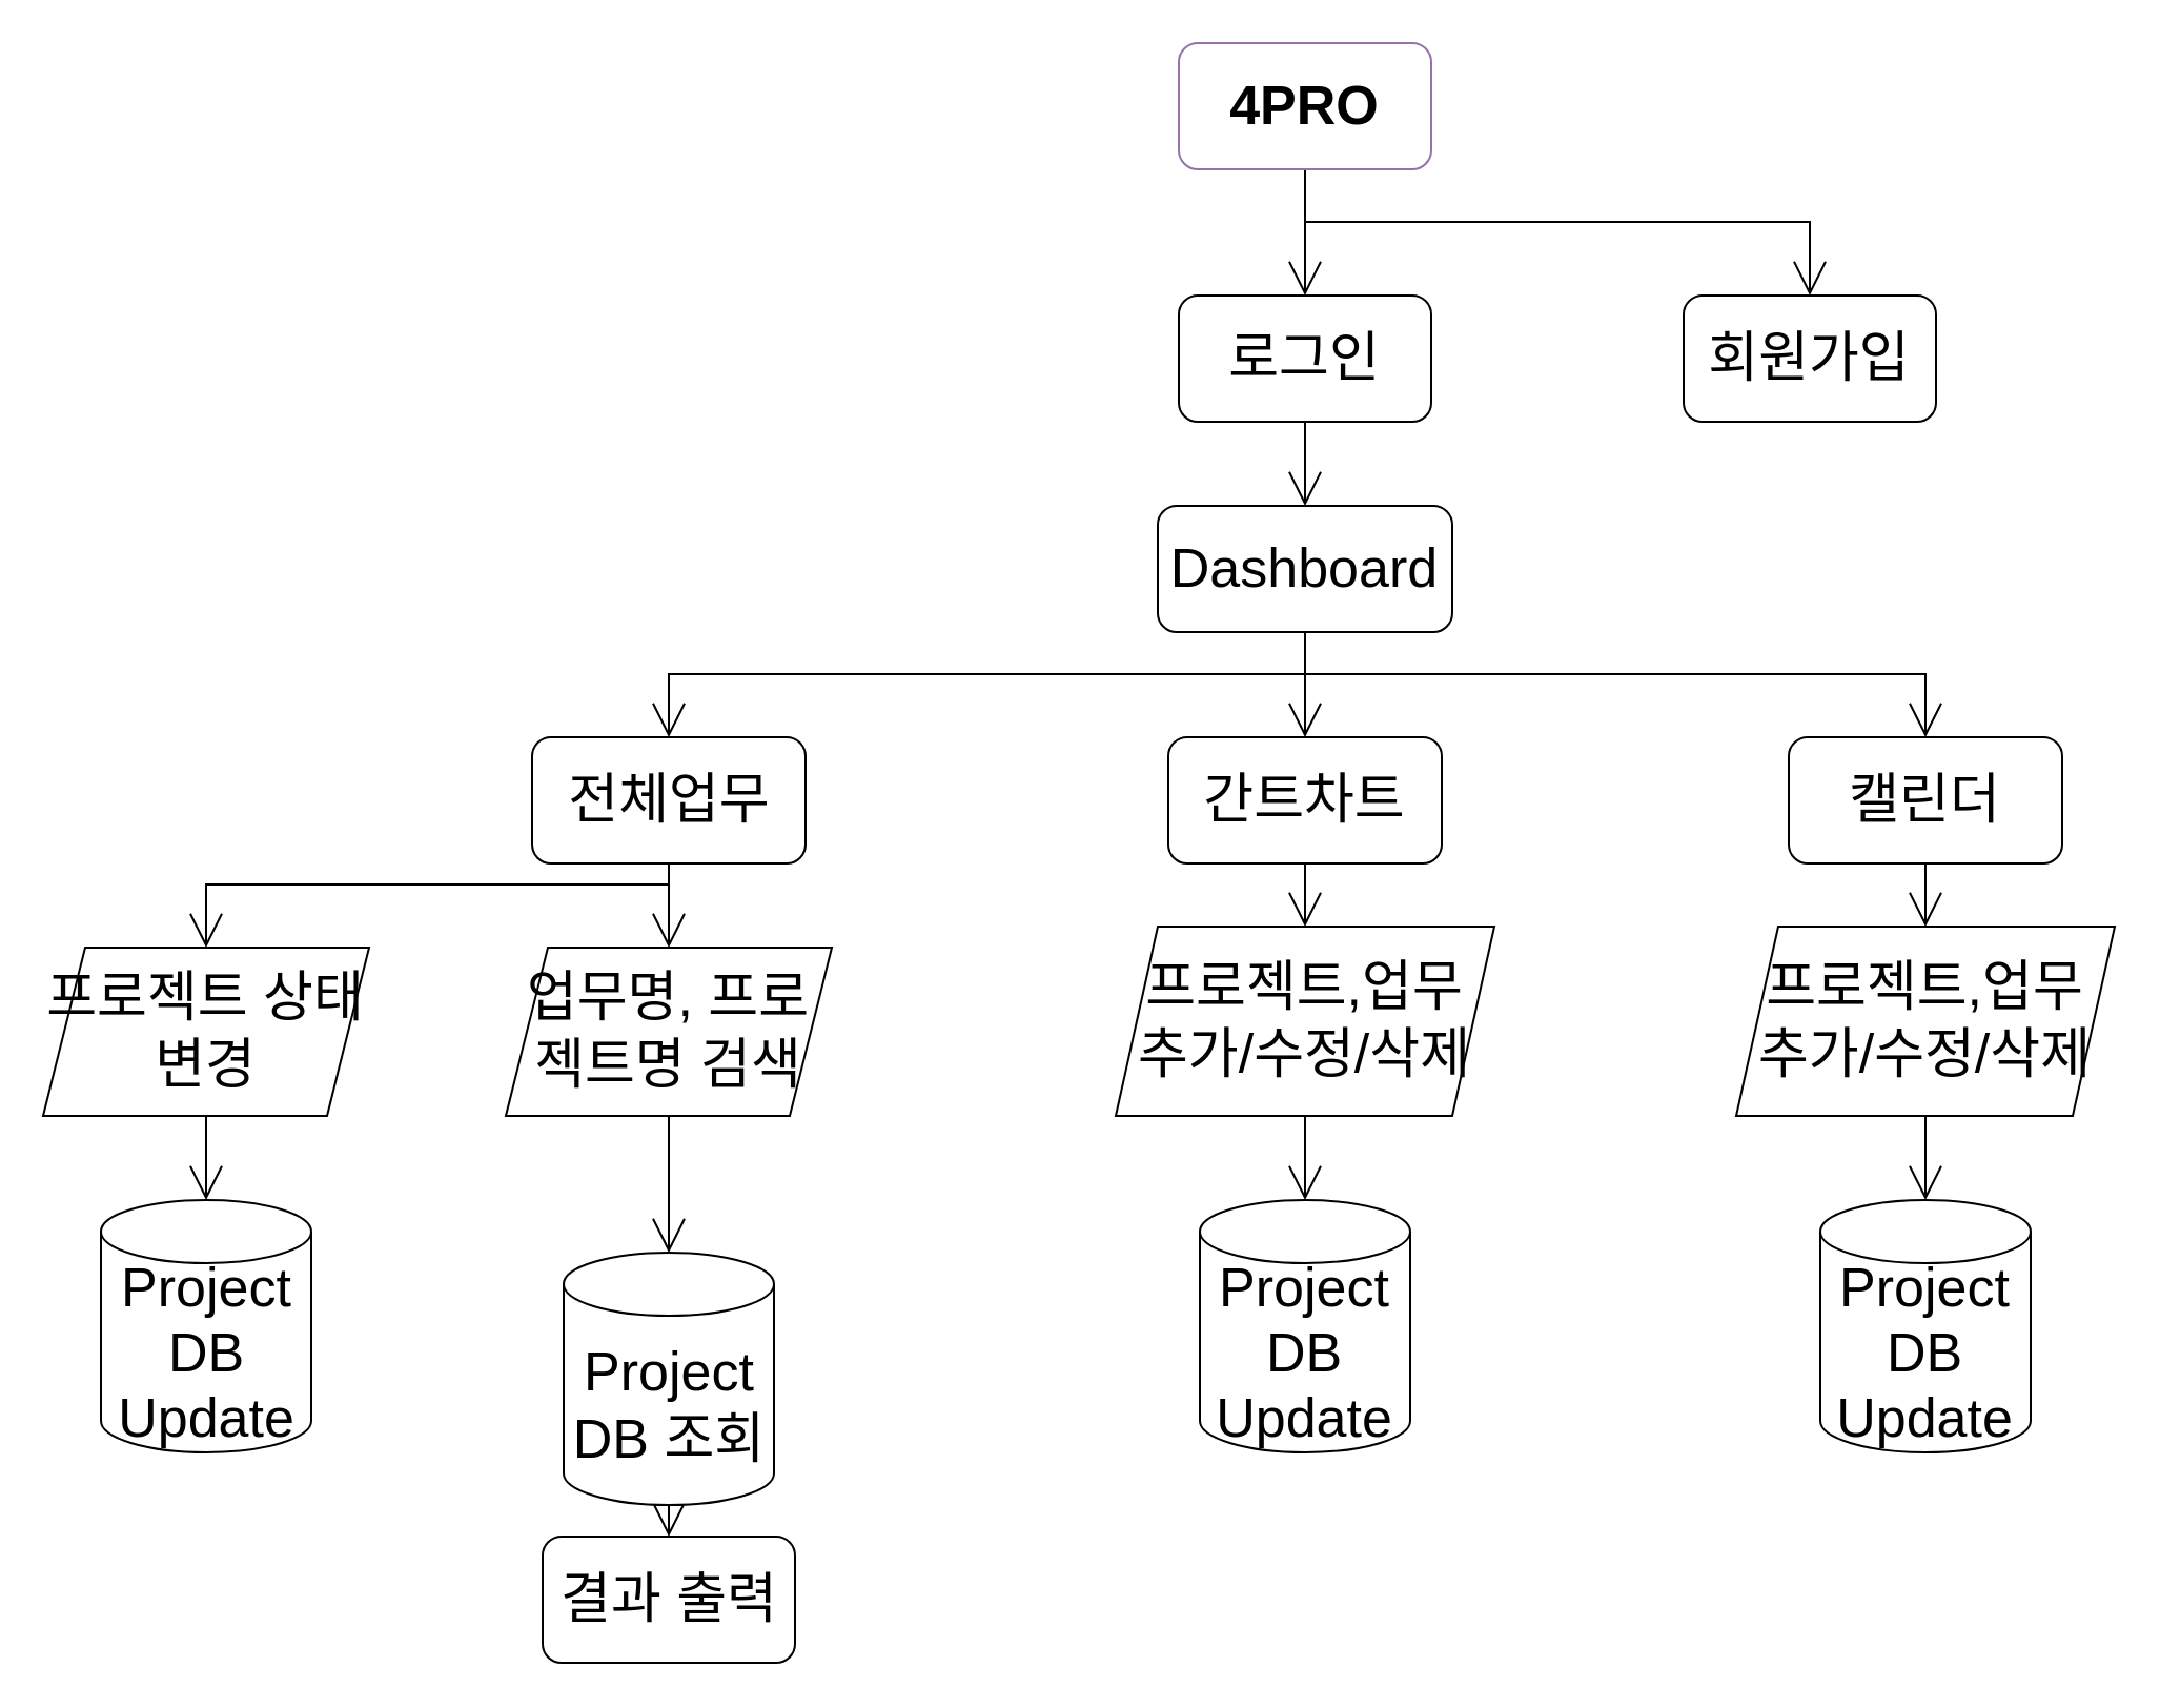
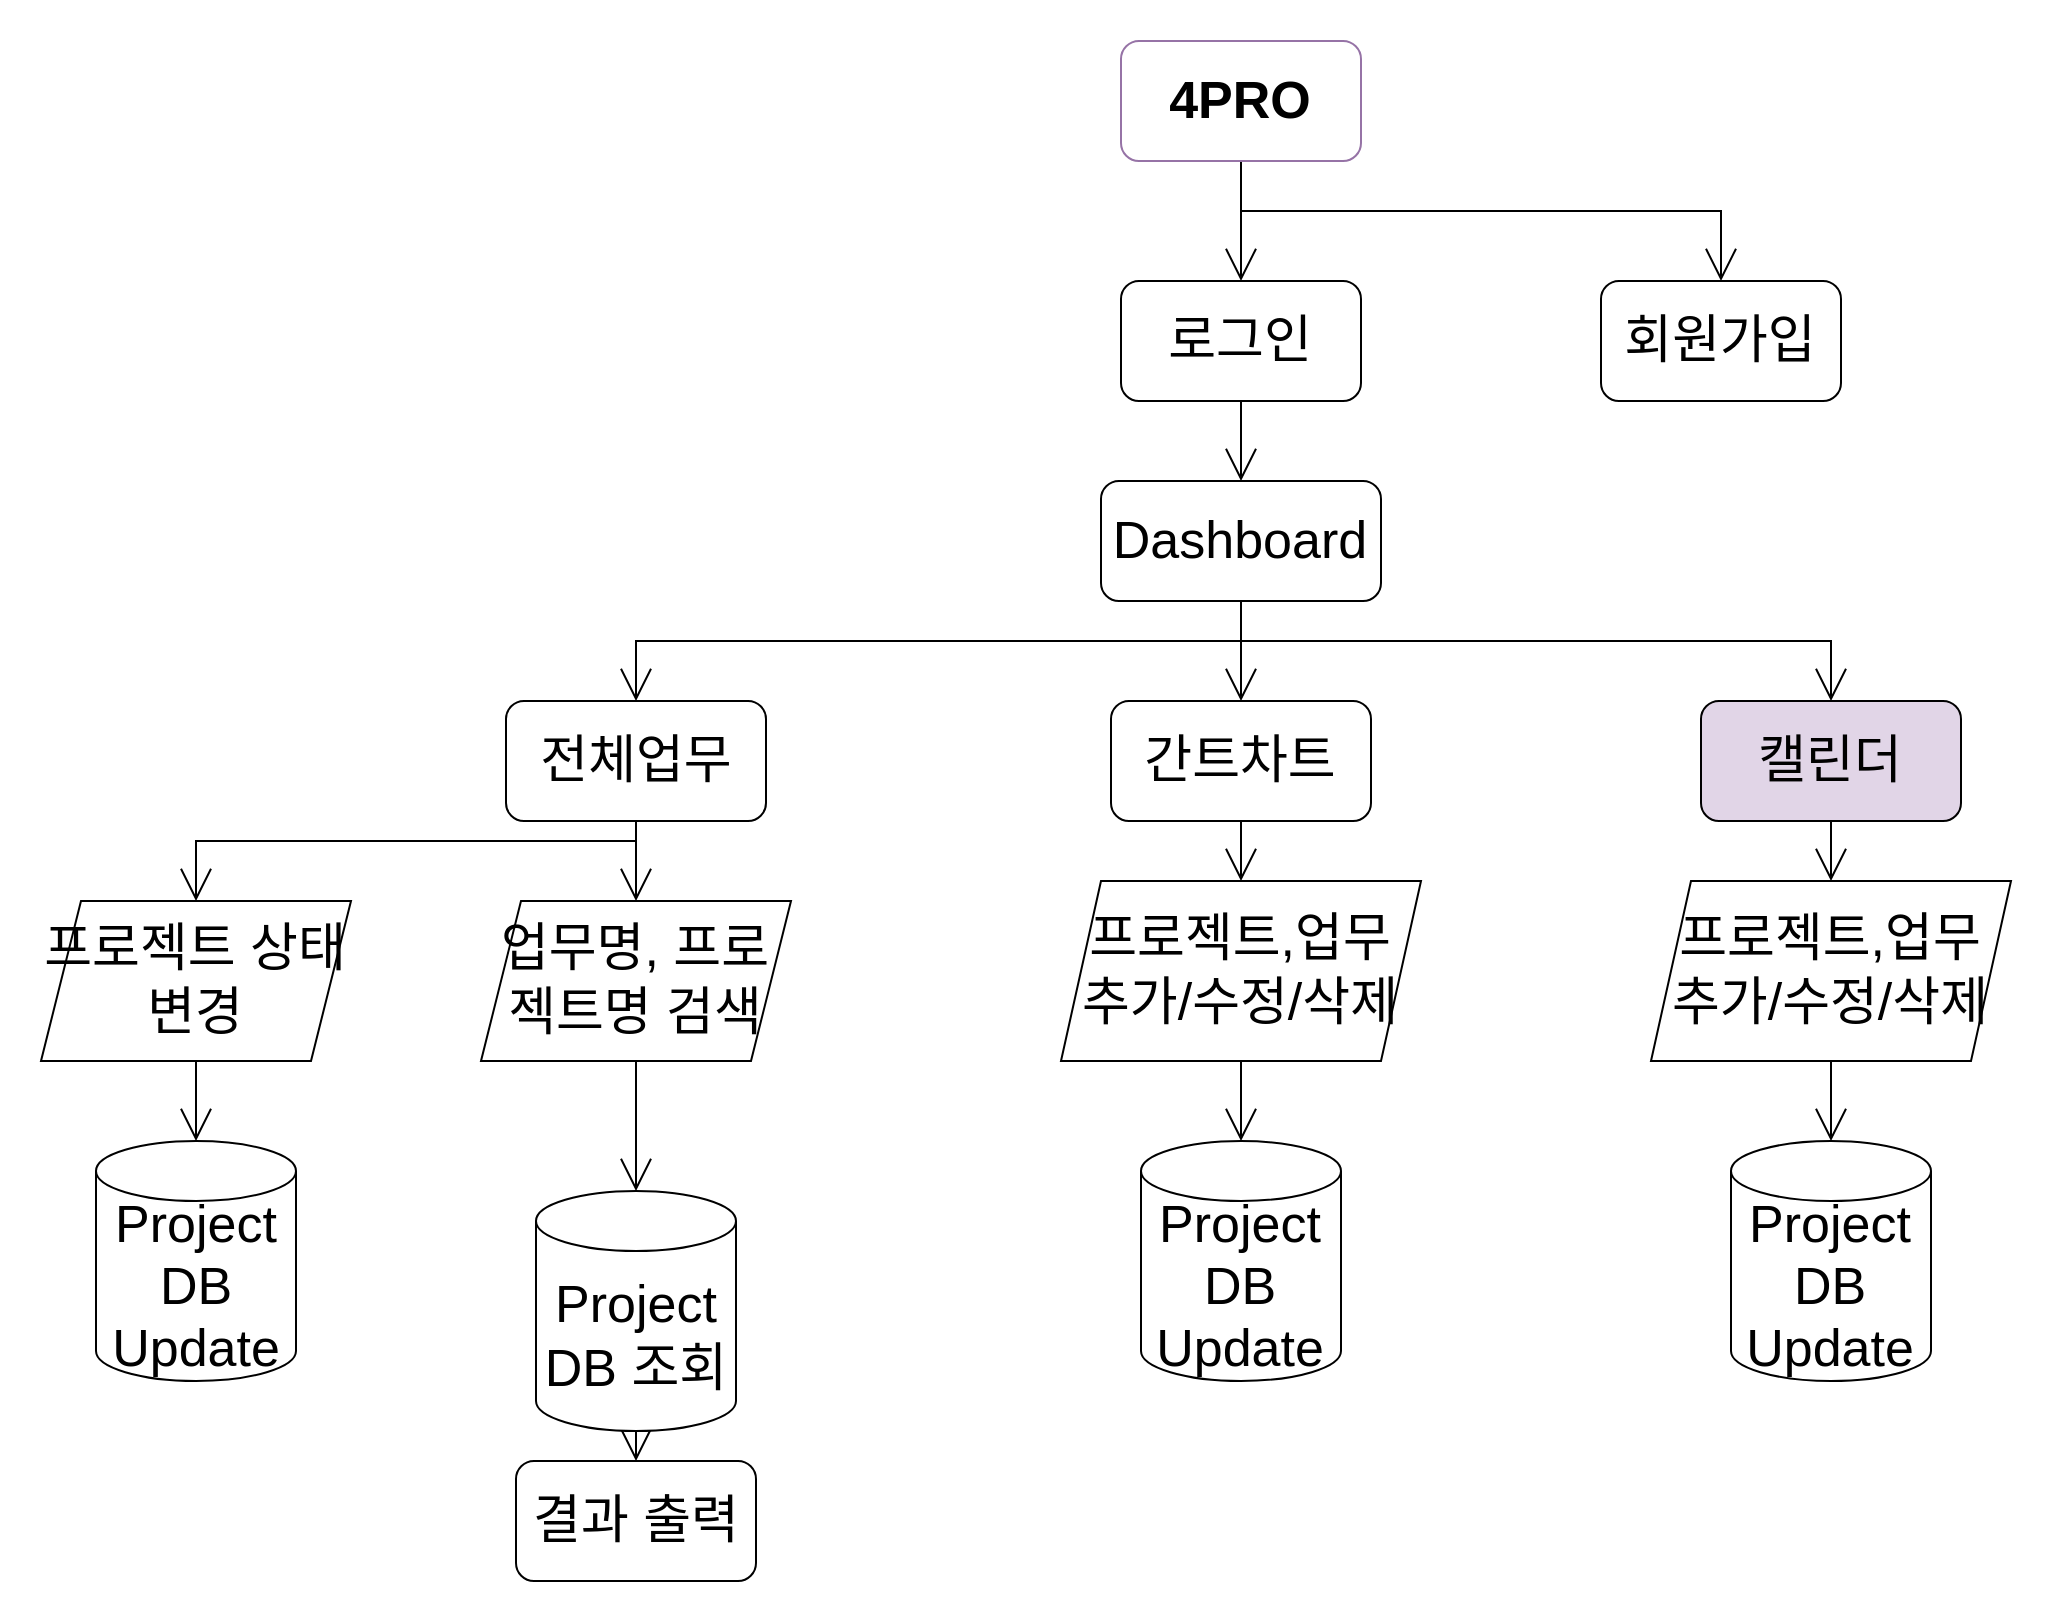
  <mxCell id="0" />
  <mxCell id="1" parent="0" />
  <mxCell id="2" style="edgeStyle=orthogonalEdgeStyle;orthogonalLoop=1;jettySize=auto;html=1;exitX=0.5;exitY=1;exitDx=0;exitDy=0;entryX=0.5;entryY=0;entryDx=0;entryDy=0;fontSize=26;endArrow=open;startSize=14;endSize=14;sourcePerimeterSpacing=8;targetPerimeterSpacing=8;endFill=0;elbow=vertical;" edge="1" parent="1" source="4" target="6"><mxGeometry relative="1" as="geometry" /></mxCell>
  <mxCell id="3" style="edgeStyle=orthogonalEdgeStyle;orthogonalLoop=1;jettySize=auto;html=1;exitX=0.5;exitY=1;exitDx=0;exitDy=0;entryX=0.5;entryY=0;entryDx=0;entryDy=0;fontSize=26;endArrow=open;endFill=0;startSize=14;endSize=14;sourcePerimeterSpacing=8;targetPerimeterSpacing=8;elbow=vertical;rounded=0;" edge="1" parent="1" source="4" target="11"><mxGeometry relative="1" as="geometry" /></mxCell>
  <mxCell id="4" value="4PRO" style="rounded=1;whiteSpace=wrap;html=1;hachureGap=4;fillColor=#ffffff;strokeColor=#9673a6;fontSize=26;fontStyle=1;" vertex="1" parent="1"><mxGeometry x="560" y="20" width="120" height="60" as="geometry" /></mxCell>
  <mxCell id="5" style="edgeStyle=none;curved=1;orthogonalLoop=1;jettySize=auto;html=1;exitX=0.5;exitY=1;exitDx=0;exitDy=0;entryX=0.5;entryY=0;entryDx=0;entryDy=0;fontSize=26;endArrow=open;startSize=14;endSize=14;sourcePerimeterSpacing=8;targetPerimeterSpacing=8;" edge="1" parent="1" source="6" target="10"><mxGeometry relative="1" as="geometry" /></mxCell>
  <mxCell id="6" value="로그인" style="rounded=1;whiteSpace=wrap;html=1;hachureGap=4;fontSize=26;" vertex="1" parent="1"><mxGeometry x="560" y="140" width="120" height="60" as="geometry" /></mxCell>
  <mxCell id="7" style="edgeStyle=orthogonalEdgeStyle;rounded=0;orthogonalLoop=1;jettySize=auto;html=1;exitX=0.5;exitY=1;exitDx=0;exitDy=0;entryX=0.5;entryY=0;entryDx=0;entryDy=0;fontSize=26;endArrow=open;endFill=0;startSize=14;endSize=14;sourcePerimeterSpacing=8;targetPerimeterSpacing=8;elbow=vertical;" edge="1" parent="1" source="10" target="14"><mxGeometry relative="1" as="geometry" /></mxCell>
  <mxCell id="8" style="edgeStyle=orthogonalEdgeStyle;rounded=0;orthogonalLoop=1;jettySize=auto;html=1;exitX=0.5;exitY=1;exitDx=0;exitDy=0;entryX=0.5;entryY=0;entryDx=0;entryDy=0;fontSize=26;endArrow=open;endFill=0;startSize=14;endSize=14;sourcePerimeterSpacing=8;targetPerimeterSpacing=8;elbow=vertical;" edge="1" parent="1" source="10" target="16"><mxGeometry relative="1" as="geometry" /></mxCell>
  <mxCell id="9" style="edgeStyle=orthogonalEdgeStyle;rounded=0;orthogonalLoop=1;jettySize=auto;html=1;exitX=0.5;exitY=1;exitDx=0;exitDy=0;entryX=0.5;entryY=0;entryDx=0;entryDy=0;fontSize=26;endArrow=open;endFill=0;startSize=14;endSize=14;sourcePerimeterSpacing=8;targetPerimeterSpacing=8;elbow=vertical;" edge="1" parent="1" source="10" target="18"><mxGeometry relative="1" as="geometry" /></mxCell>
  <mxCell id="10" value="Dashboard" style="rounded=1;whiteSpace=wrap;html=1;hachureGap=4;fontSize=26;" vertex="1" parent="1"><mxGeometry x="550" y="240" width="140" height="60" as="geometry" /></mxCell>
  <mxCell id="11" value="회원가입" style="rounded=1;whiteSpace=wrap;html=1;hachureGap=4;fontSize=26;" vertex="1" parent="1"><mxGeometry x="800" y="140" width="120" height="60" as="geometry" /></mxCell>
  <mxCell id="12" style="edgeStyle=orthogonalEdgeStyle;rounded=0;orthogonalLoop=1;jettySize=auto;html=1;exitX=0.5;exitY=1;exitDx=0;exitDy=0;entryX=0.5;entryY=0;entryDx=0;entryDy=0;fontSize=26;endArrow=open;endFill=0;startSize=14;endSize=14;sourcePerimeterSpacing=8;targetPerimeterSpacing=8;elbow=vertical;" edge="1" parent="1" source="14" target="20"><mxGeometry relative="1" as="geometry" /></mxCell>
  <mxCell id="13" style="edgeStyle=orthogonalEdgeStyle;rounded=0;orthogonalLoop=1;jettySize=auto;html=1;exitX=0.5;exitY=1;exitDx=0;exitDy=0;entryX=0.5;entryY=0;entryDx=0;entryDy=0;fontSize=26;endArrow=open;endFill=0;startSize=14;endSize=14;sourcePerimeterSpacing=8;targetPerimeterSpacing=8;elbow=vertical;" edge="1" parent="1" source="14" target="25"><mxGeometry relative="1" as="geometry"><Array as="points"><mxPoint x="318" y="420" /><mxPoint x="98" y="420" /></Array></mxGeometry></mxCell>
  <mxCell id="14" value="전체업무" style="rounded=1;whiteSpace=wrap;html=1;hachureGap=4;fontSize=26;" vertex="1" parent="1"><mxGeometry x="252.5" y="350" width="130" height="60" as="geometry" /></mxCell>
  <mxCell id="15" style="edgeStyle=orthogonalEdgeStyle;rounded=0;orthogonalLoop=1;jettySize=auto;html=1;exitX=0.5;exitY=1;exitDx=0;exitDy=0;entryX=0.5;entryY=0;entryDx=0;entryDy=0;fontSize=26;endArrow=open;endFill=0;startSize=14;endSize=14;sourcePerimeterSpacing=8;targetPerimeterSpacing=8;elbow=vertical;" edge="1" parent="1" source="16" target="28"><mxGeometry relative="1" as="geometry" /></mxCell>
  <mxCell id="16" value="간트차트" style="rounded=1;whiteSpace=wrap;html=1;hachureGap=4;fontSize=26;" vertex="1" parent="1"><mxGeometry x="555" y="350" width="130" height="60" as="geometry" /></mxCell>
  <mxCell id="17" style="edgeStyle=orthogonalEdgeStyle;rounded=0;orthogonalLoop=1;jettySize=auto;html=1;exitX=0.5;exitY=1;exitDx=0;exitDy=0;entryX=0.5;entryY=0;entryDx=0;entryDy=0;fontSize=26;endArrow=open;endFill=0;startSize=14;endSize=14;sourcePerimeterSpacing=8;targetPerimeterSpacing=8;elbow=vertical;" edge="1" parent="1" source="18" target="31"><mxGeometry relative="1" as="geometry" /></mxCell>
- <mxCell id="18" value="캘린더" style="rounded=1;whiteSpace=wrap;html=1;hachureGap=4;fontSize=26;" vertex="1" parent="1"><mxGeometry x="850" y="350" width="130" height="60" as="geometry" /></mxCell>
+ <mxCell id="18" value="캘린더" style="rounded=1;whiteSpace=wrap;html=1;hachureGap=4;fontSize=26;fillColor=#e1d5e7;" vertex="1" parent="1"><mxGeometry x="850" y="350" width="130" height="60" as="geometry" /></mxCell>
  <mxCell id="19" style="edgeStyle=orthogonalEdgeStyle;rounded=0;orthogonalLoop=1;jettySize=auto;html=1;exitX=0.5;exitY=1;exitDx=0;exitDy=0;entryX=0.5;entryY=0;entryDx=0;entryDy=0;entryPerimeter=0;fontSize=26;endArrow=open;endFill=0;startSize=14;endSize=14;sourcePerimeterSpacing=8;targetPerimeterSpacing=8;elbow=vertical;" edge="1" parent="1" source="20" target="22"><mxGeometry relative="1" as="geometry" /></mxCell>
  <mxCell id="20" value="업무명, 프로젝트명 검색" style="shape=parallelogram;perimeter=parallelogramPerimeter;whiteSpace=wrap;html=1;fixedSize=1;hachureGap=4;fontSize=26;" vertex="1" parent="1"><mxGeometry x="240" y="450" width="155" height="80" as="geometry" /></mxCell>
  <mxCell id="21" value="" style="edgeStyle=orthogonalEdgeStyle;rounded=0;orthogonalLoop=1;jettySize=auto;html=1;fontSize=26;endArrow=open;endFill=0;startSize=14;endSize=14;sourcePerimeterSpacing=8;targetPerimeterSpacing=8;elbow=vertical;exitX=0.5;exitY=1;exitDx=0;exitDy=0;exitPerimeter=0;entryX=0.5;entryY=0;entryDx=0;entryDy=0;" edge="1" parent="1" source="22" target="23"><mxGeometry relative="1" as="geometry" /></mxCell>
  <mxCell id="22" value="Project DB 조회" style="shape=cylinder3;whiteSpace=wrap;html=1;boundedLbl=1;backgroundOutline=1;size=15;hachureGap=4;fontSize=26;" vertex="1" parent="1"><mxGeometry x="267.5" y="595" width="100" height="120" as="geometry" /></mxCell>
  <mxCell id="23" value="결과 출력" style="rounded=1;whiteSpace=wrap;html=1;hachureGap=4;fontSize=26;" vertex="1" parent="1"><mxGeometry x="257.5" y="730" width="120" height="60" as="geometry" /></mxCell>
  <mxCell id="24" style="edgeStyle=orthogonalEdgeStyle;rounded=0;orthogonalLoop=1;jettySize=auto;html=1;exitX=0.5;exitY=1;exitDx=0;exitDy=0;entryX=0.5;entryY=0;entryDx=0;entryDy=0;entryPerimeter=0;fontSize=26;endArrow=open;endFill=0;startSize=14;endSize=14;sourcePerimeterSpacing=8;targetPerimeterSpacing=8;elbow=vertical;" edge="1" parent="1" source="25" target="26"><mxGeometry relative="1" as="geometry" /></mxCell>
  <mxCell id="25" value="프로젝트 상태 변경" style="shape=parallelogram;perimeter=parallelogramPerimeter;whiteSpace=wrap;html=1;fixedSize=1;hachureGap=4;fontSize=26;" vertex="1" parent="1"><mxGeometry x="20" y="450" width="155" height="80" as="geometry" /></mxCell>
  <mxCell id="26" value="Project DB Update" style="shape=cylinder3;whiteSpace=wrap;html=1;boundedLbl=1;backgroundOutline=1;size=15;hachureGap=4;fontSize=26;" vertex="1" parent="1"><mxGeometry x="47.5" y="570" width="100" height="120" as="geometry" /></mxCell>
  <mxCell id="27" style="edgeStyle=orthogonalEdgeStyle;rounded=0;orthogonalLoop=1;jettySize=auto;html=1;exitX=0.5;exitY=1;exitDx=0;exitDy=0;entryX=0.5;entryY=0;entryDx=0;entryDy=0;entryPerimeter=0;fontSize=26;endArrow=open;endFill=0;startSize=14;endSize=14;sourcePerimeterSpacing=8;targetPerimeterSpacing=8;elbow=vertical;" edge="1" parent="1" source="28" target="29"><mxGeometry relative="1" as="geometry" /></mxCell>
  <mxCell id="28" value="프로젝트,업무 추가/수정/삭제" style="shape=parallelogram;perimeter=parallelogramPerimeter;whiteSpace=wrap;html=1;fixedSize=1;hachureGap=4;fontSize=26;" vertex="1" parent="1"><mxGeometry x="530" y="440" width="180" height="90" as="geometry" /></mxCell>
  <mxCell id="29" value="Project DB Update" style="shape=cylinder3;whiteSpace=wrap;html=1;boundedLbl=1;backgroundOutline=1;size=15;hachureGap=4;fontSize=26;" vertex="1" parent="1"><mxGeometry y="570" width="100" height="120" as="geometry" x="570" /></mxCell>
  <mxCell id="30" style="edgeStyle=orthogonalEdgeStyle;rounded=0;orthogonalLoop=1;jettySize=auto;html=1;exitX=0.5;exitY=1;exitDx=0;exitDy=0;entryX=0.5;entryY=0;entryDx=0;entryDy=0;entryPerimeter=0;fontSize=26;endArrow=open;endFill=0;startSize=14;endSize=14;sourcePerimeterSpacing=8;targetPerimeterSpacing=8;elbow=vertical;" edge="1" parent="1" source="31" target="32"><mxGeometry relative="1" as="geometry" /></mxCell>
  <mxCell id="31" value="프로젝트,업무 추가/수정/삭제" style="shape=parallelogram;perimeter=parallelogramPerimeter;whiteSpace=wrap;html=1;fixedSize=1;hachureGap=4;fontSize=26;" vertex="1" parent="1"><mxGeometry x="825" y="440" width="180" height="90" as="geometry" /></mxCell>
  <mxCell id="32" value="Project DB Update" style="shape=cylinder3;whiteSpace=wrap;html=1;boundedLbl=1;backgroundOutline=1;size=15;hachureGap=4;fontSize=26;" vertex="1" parent="1"><mxGeometry x="865" y="570" width="100" height="120" as="geometry" /></mxCell>
